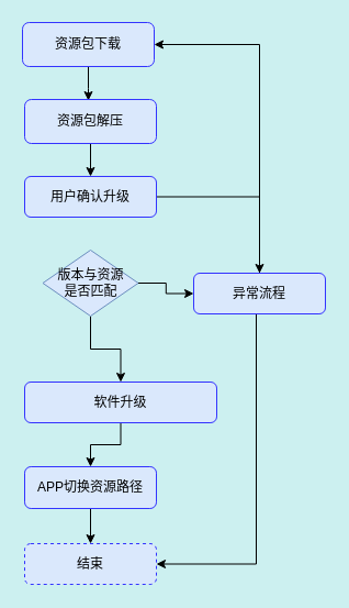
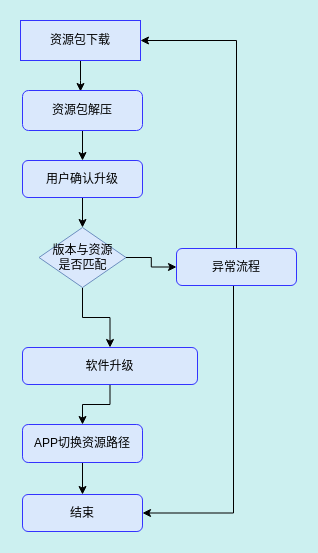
  <mxCell id="0" />
  <mxCell id="1" parent="0" />
- <mxCell id="2" value="" style="edgeStyle=orthogonalEdgeStyle;rounded=0;orthogonalLoop=1;jettySize=auto;html=1;" edge="1" parent="1" source="3" target="17"><mxGeometry relative="1" as="geometry" /></mxCell>
+ <mxCell id="2" value="" style="edgeStyle=orthogonalEdgeStyle;rounded=0;orthogonalLoop=1;jettySize=auto;html=1;" edge="1" parent="1" source="3" target="10"><mxGeometry relative="1" as="geometry" /></mxCell>
  <mxCell id="3" value="用户确认升级" style="rounded=1;whiteSpace=wrap;html=1;fontSize=12;glass=0;strokeWidth=1;shadow=0;fillColor=#dae8fc;strokeColor=#3333FF;" parent="1" vertex="1"><mxGeometry x="22" y="160" width="120" height="37" as="geometry" /></mxCell>
  <mxCell id="4" value="" style="edgeStyle=orthogonalEdgeStyle;rounded=0;orthogonalLoop=1;jettySize=auto;html=1;" edge="1" parent="1" source="5"><mxGeometry relative="1" as="geometry"><mxPoint x="80" y="91" as="targetPoint" /></mxGeometry></mxCell>
- <mxCell id="5" value="资源包下载" style="rounded=1;whiteSpace=wrap;html=1;fontSize=12;glass=0;strokeWidth=1;shadow=0;fillColor=#dae8fc;strokeColor=#3333FF;" vertex="1" parent="1"><mxGeometry x="20" y="20" width="120" height="40" as="geometry" /></mxCell>
+ <mxCell id="5" value="资源包下载" style="whiteSpace=wrap;html=1;fontSize=12;glass=0;strokeWidth=1;shadow=0;fillColor=#dae8fc;strokeColor=#3333FF;rounded=0;" vertex="1" parent="1"><mxGeometry x="20" y="20" width="120" height="40" as="geometry" /></mxCell>
  <mxCell id="6" value="" style="edgeStyle=orthogonalEdgeStyle;rounded=0;orthogonalLoop=1;jettySize=auto;html=1;" edge="1" parent="1" source="7" target="3"><mxGeometry relative="1" as="geometry" /></mxCell>
  <mxCell id="7" value="资源包解压" style="rounded=1;whiteSpace=wrap;html=1;fontSize=12;glass=0;strokeWidth=1;shadow=0;fillColor=#dae8fc;strokeColor=#3333FF;" vertex="1" parent="1"><mxGeometry x="22" y="90" width="120" height="40" as="geometry" /></mxCell>
  <mxCell id="8" value="" style="edgeStyle=orthogonalEdgeStyle;rounded=0;orthogonalLoop=1;jettySize=auto;html=1;" edge="1" parent="1" source="10" target="12"><mxGeometry relative="1" as="geometry" /></mxCell>
  <mxCell id="9" style="edgeStyle=orthogonalEdgeStyle;rounded=0;orthogonalLoop=1;jettySize=auto;html=1;exitX=1;exitY=0.5;exitDx=0;exitDy=0;entryX=0;entryY=0.5;entryDx=0;entryDy=0;" edge="1" parent="1" source="10" target="17"><mxGeometry relative="1" as="geometry" /></mxCell>
  <mxCell id="10" value="版本与资源&lt;br&gt;是否匹配" style="rhombus;whiteSpace=wrap;html=1;strokeColor=#6c8ebf;fillColor=#dae8fc;" vertex="1" parent="1"><mxGeometry x="38.5" y="227" width="87" height="60" as="geometry" /></mxCell>
  <mxCell id="11" value="" style="edgeStyle=orthogonalEdgeStyle;rounded=0;orthogonalLoop=1;jettySize=auto;html=1;" edge="1" parent="1" source="12" target="14"><mxGeometry relative="1" as="geometry" /></mxCell>
  <mxCell id="12" value="软件升级" style="rounded=1;whiteSpace=wrap;html=1;fontSize=12;glass=0;strokeWidth=1;shadow=0;fillColor=#dae8fc;strokeColor=#3333FF;" vertex="1" parent="1"><mxGeometry x="22" y="347" width="175" height="37" as="geometry" /></mxCell>
  <mxCell id="13" value="" style="edgeStyle=orthogonalEdgeStyle;rounded=0;orthogonalLoop=1;jettySize=auto;html=1;" edge="1" parent="1" source="14" target="18"><mxGeometry relative="1" as="geometry" /></mxCell>
  <mxCell id="14" value="APP切换资源路径" style="rounded=1;whiteSpace=wrap;html=1;fontSize=12;glass=0;strokeWidth=1;shadow=0;fillColor=#dae8fc;strokeColor=#3333FF;" vertex="1" parent="1"><mxGeometry x="22" y="424" width="120" height="38" as="geometry" /></mxCell>
  <mxCell id="15" style="edgeStyle=orthogonalEdgeStyle;rounded=0;orthogonalLoop=1;jettySize=auto;html=1;exitX=0.5;exitY=0;exitDx=0;exitDy=0;entryX=1;entryY=0.5;entryDx=0;entryDy=0;" edge="1" parent="1" source="17" target="5"><mxGeometry relative="1" as="geometry" /></mxCell>
  <mxCell id="16" style="edgeStyle=orthogonalEdgeStyle;rounded=0;orthogonalLoop=1;jettySize=auto;html=1;entryX=1;entryY=0.5;entryDx=0;entryDy=0;" edge="1" parent="1" source="17" target="18"><mxGeometry relative="1" as="geometry"><Array as="points"><mxPoint x="233" y="513" /></Array></mxGeometry></mxCell>
  <mxCell id="17" value="异常流程" style="rounded=1;whiteSpace=wrap;html=1;fontSize=12;glass=0;strokeWidth=1;shadow=0;fillColor=#dae8fc;strokeColor=#3333FF;" vertex="1" parent="1"><mxGeometry x="176" y="248" width="120" height="37" as="geometry" /></mxCell>
- <mxCell id="18" value="结束" style="rounded=1;whiteSpace=wrap;html=1;fontSize=12;glass=0;strokeWidth=1;shadow=0;fillColor=#dae8fc;strokeColor=#3333FF;dashed=1;" vertex="1" parent="1"><mxGeometry x="22" y="494" width="120" height="37" as="geometry" /></mxCell>
+ <mxCell id="18" value="结束" style="rounded=1;whiteSpace=wrap;html=1;fontSize=12;glass=0;strokeWidth=1;shadow=0;fillColor=#dae8fc;strokeColor=#3333FF;" vertex="1" parent="1"><mxGeometry x="22" y="494" width="120" height="37" as="geometry" /></mxCell>
